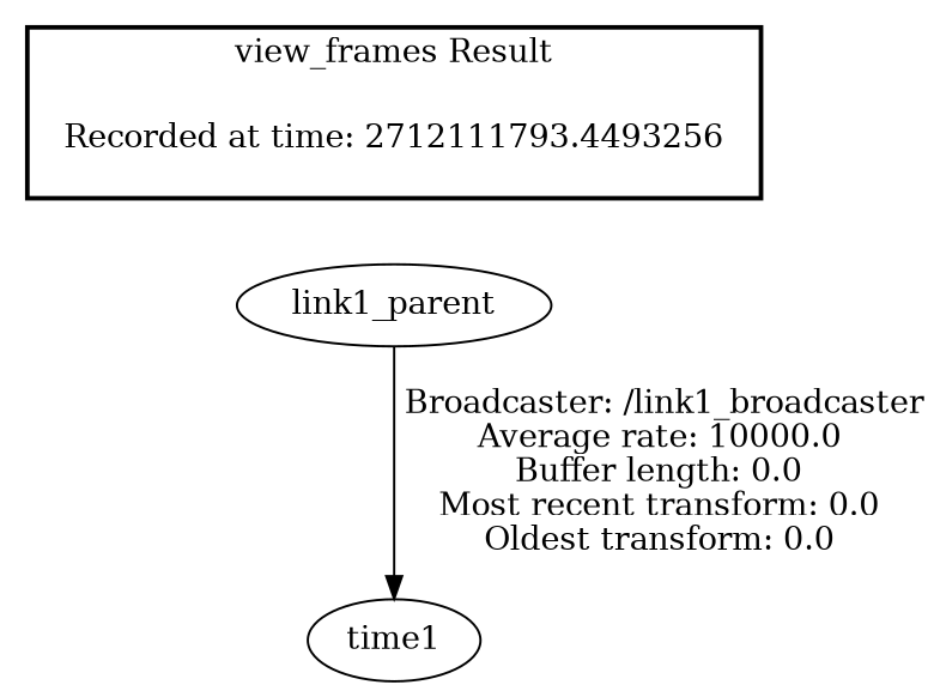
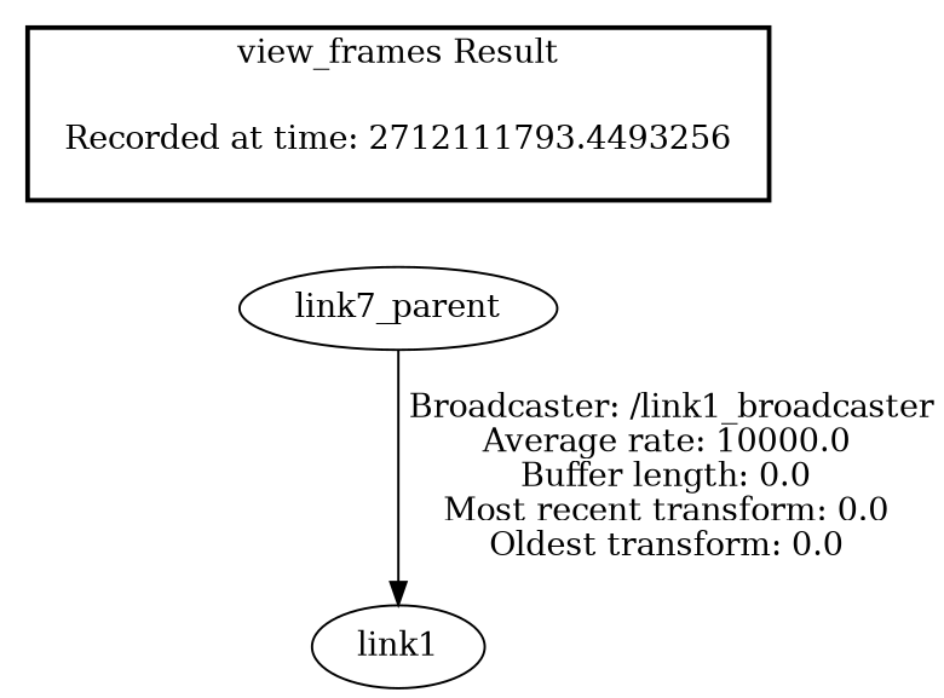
  digraph {
    n1 [label="Recorded at time: 2712111793.4493256" shape=plaintext]
-   link1_parent
-   link1 [label=time1]
+   link1_parent [label=link7_parent]
+   link1
    subgraph cluster_1 {
      color=black
      label="view_frames Result"
      style=bold
      n1
    }
    n1 -> link1_parent [style=invis]
    link1_parent -> link1 [label=" Broadcaster: /link1_broadcaster\nAverage rate: 10000.0\nBuffer length: 0.0\nMost recent transform: 0.0\nOldest transform: 0.0\n"]
  }
